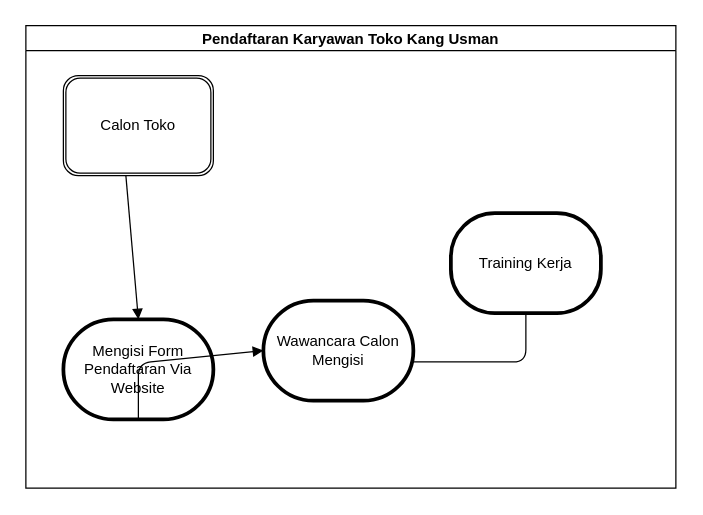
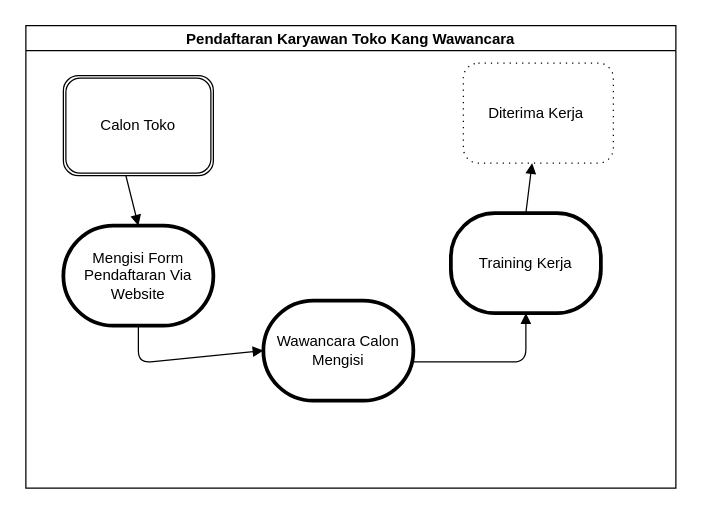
  <mxCell id="0" />
  <mxCell id="1" parent="0" />
- <mxCell id="2" value="Pendaftaran Karyawan Toko Kang Usman" style="swimlane;startSize=20;" vertex="1" parent="1"><mxGeometry x="20" y="20" width="520" height="370" as="geometry" /></mxCell>
+ <mxCell id="2" value="Pendaftaran Karyawan Toko Kang Wawancara" style="swimlane;startSize=20;" vertex="1" parent="1"><mxGeometry x="20" y="20" width="520" height="370" as="geometry" /></mxCell>
  <mxCell id="3" value="Calon Toko" style="shape=ext;rounded=1;html=1;whiteSpace=wrap;double=1;" vertex="1" parent="2"><mxGeometry x="30" y="40" width="120" height="80" as="geometry" /></mxCell>
- <mxCell id="4" value="Mengisi Form Pendaftaran Via Website" style="shape=ext;rounded=1;html=1;whiteSpace=wrap;strokeWidth=3;arcSize=50;" vertex="1" parent="2"><mxGeometry x="30" y="235" width="120" height="80" as="geometry" /></mxCell>
+ <mxCell id="4" value="Mengisi Form Pendaftaran Via Website" style="shape=ext;rounded=1;html=1;whiteSpace=wrap;strokeWidth=3;arcSize=50;" vertex="1" parent="2"><mxGeometry x="30" y="160" width="120" height="80" as="geometry" /></mxCell>
  <mxCell id="5" value="Wawancara Calon Mengisi" style="shape=ext;rounded=1;html=1;whiteSpace=wrap;strokeWidth=3;arcSize=50;" vertex="1" parent="2"><mxGeometry x="190" y="220" width="120" height="80" as="geometry" /></mxCell>
  <mxCell id="6" value="Training Kerja" style="shape=ext;rounded=1;html=1;whiteSpace=wrap;strokeWidth=3;arcSize=44;" vertex="1" parent="2"><mxGeometry x="340" y="150" width="120" height="80" as="geometry" /></mxCell>
+ <mxCell id="7" value="Diterima Kerja&amp;nbsp;" style="shape=ext;rounded=1;html=1;whiteSpace=wrap;dashed=1;dashPattern=1 4;" vertex="1" parent="2"><mxGeometry x="350" y="30" width="120" height="80" as="geometry" /></mxCell>
  <mxCell id="8" value="" style="endArrow=block;endFill=1;endSize=6;html=1;entryX=0.5;entryY=0;entryDx=0;entryDy=0;" edge="1" parent="2" target="4"><mxGeometry width="100" relative="1" as="geometry"><mxPoint x="80" y="120" as="sourcePoint" /><mxPoint x="180" y="120" as="targetPoint" /></mxGeometry></mxCell>
  <mxCell id="9" value="" style="endArrow=block;endFill=1;endSize=6;html=1;exitX=0.5;exitY=1;exitDx=0;exitDy=0;entryX=0;entryY=0.5;entryDx=0;entryDy=0;" edge="1" parent="2" source="4" target="5"><mxGeometry width="100" relative="1" as="geometry"><mxPoint x="80" y="250" as="sourcePoint" /><mxPoint x="180" y="250" as="targetPoint" /><Array as="points"><mxPoint x="90" y="270" /></Array></mxGeometry></mxCell>
- <mxCell id="10" value="" style="endArrow=none;endFill=1;endSize=6;html=1;exitX=1;exitY=0.613;exitDx=0;exitDy=0;exitPerimeter=0;entryX=0.5;entryY=1;entryDx=0;entryDy=0;" edge="1" parent="2" source="5" target="6"><mxGeometry width="100" relative="1" as="geometry"><mxPoint x="410" y="210" as="sourcePoint" /><mxPoint x="510" y="210" as="targetPoint" /><Array as="points"><mxPoint x="400" y="269" /></Array></mxGeometry></mxCell>
+ <mxCell id="10" value="" style="endArrow=block;endFill=1;endSize=6;html=1;exitX=1;exitY=0.613;exitDx=0;exitDy=0;exitPerimeter=0;entryX=0.5;entryY=1;entryDx=0;entryDy=0;" edge="1" parent="2" source="5" target="6"><mxGeometry width="100" relative="1" as="geometry"><mxPoint x="410" y="210" as="sourcePoint" /><mxPoint x="510" y="210" as="targetPoint" /><Array as="points"><mxPoint x="400" y="269" /></Array></mxGeometry></mxCell>
+ <mxCell id="11" value="" style="endArrow=block;endFill=1;endSize=6;html=1;exitX=0.5;exitY=0;exitDx=0;exitDy=0;" edge="1" parent="2" source="6" target="7"><mxGeometry width="100" relative="1" as="geometry"><mxPoint x="410" y="210" as="sourcePoint" /><mxPoint x="510" y="210" as="targetPoint" /></mxGeometry></mxCell>
